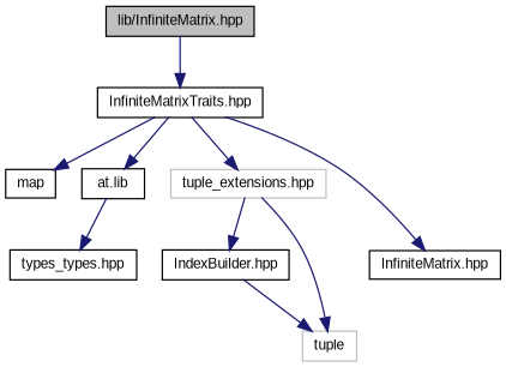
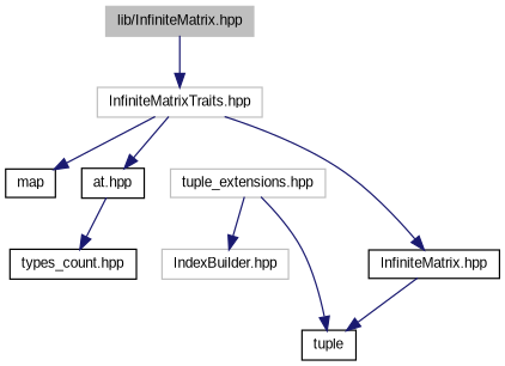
  digraph {
    fontname="Liberation Sans"
    node [color=black fillcolor=white fontname="Liberation Sans" fontsize=10 shape=record style=filled]
    edge [color=midnightblue fontname="Liberation Sans" fontsize=10 labelfontname=Helvetica labelfontsize=10 style=solid]
-   n1 [fillcolor=grey75 fontcolor=black height=0.2 label="lib/InfiniteMatrix.hpp" width=0.4]
-   n2 [height=0.2 label="InfiniteMatrixTraits.hpp" width=0.4]
+   n1 [color=grey75 fillcolor=grey75 fontcolor=black height=0.2 label="lib/InfiniteMatrix.hpp" width=0.4]
+   n2 [color=grey75 height=0.2 label="InfiniteMatrixTraits.hpp" width=0.4]
    n3 [height=0.2 label=map width=0.4]
-   n4 [height=0.2 label="at.lib" width=0.4]
+   n4 [height=0.2 label="at.hpp" width=0.4]
    n5 [color=grey75 height=0.2 label="tuple_extensions.hpp" width=0.4]
    n6 [height=0.2 label="InfiniteMatrix.hpp" width=0.4]
-   n7 [height=0.2 label="IndexBuilder.hpp" width=0.4]
-   n8 [height=0.2 label="types_types.hpp" width=0.4]
-   n9 [color=grey75 height=0.2 label=tuple width=0.4]
+   n7 [color=grey75 height=0.2 label="IndexBuilder.hpp" width=0.4]
+   n8 [height=0.2 label="types_count.hpp" width=0.4]
+   n9 [height=0.2 label=tuple width=0.4]
    n1 -> n2
    n2 -> n3
    n2 -> n4
-   n2 -> n5
    n2 -> n6
    n4 -> n8
    n5 -> n7
    n5 -> n9
-   n7 -> n9
+   n6 -> n9
  }
